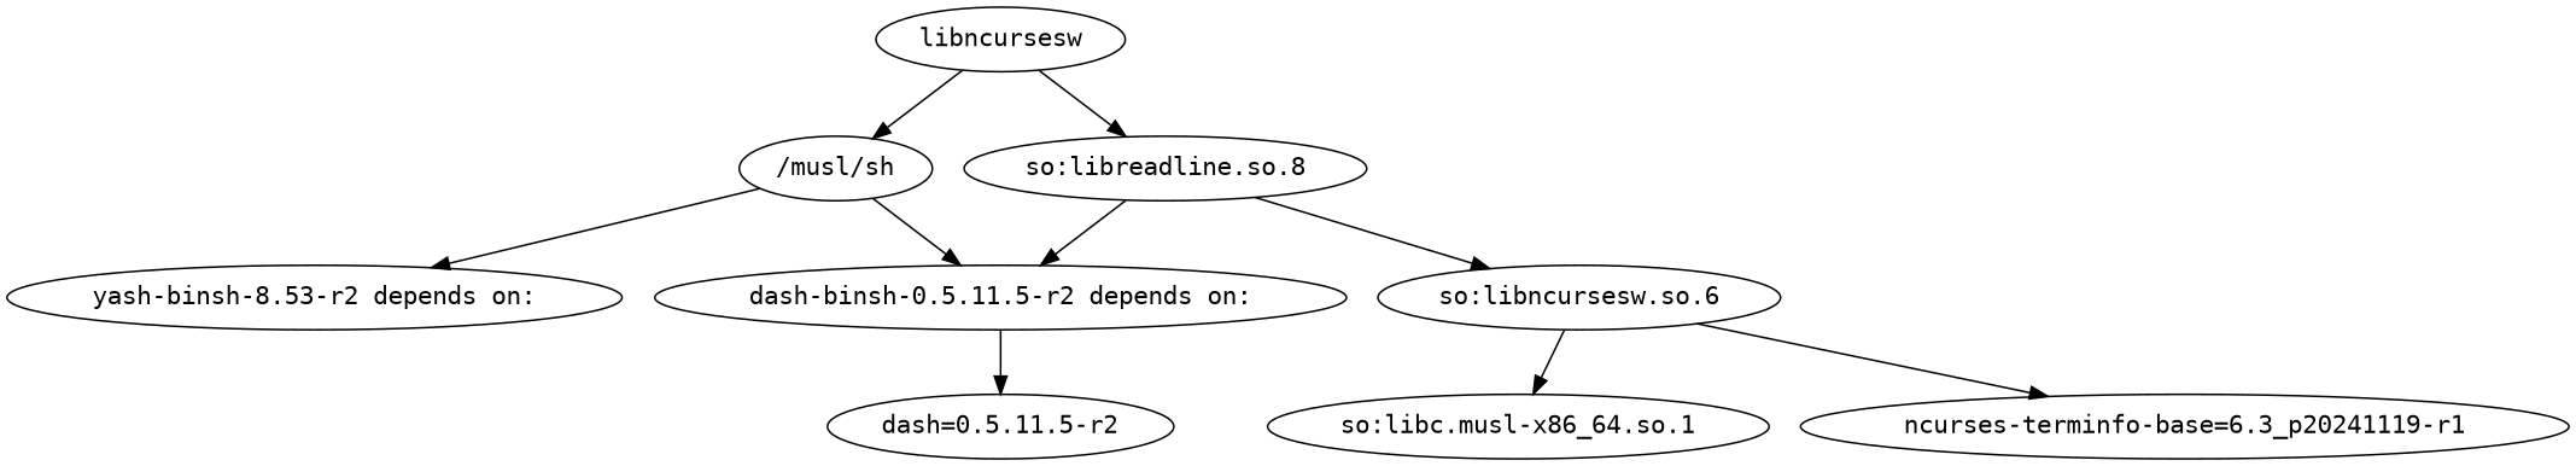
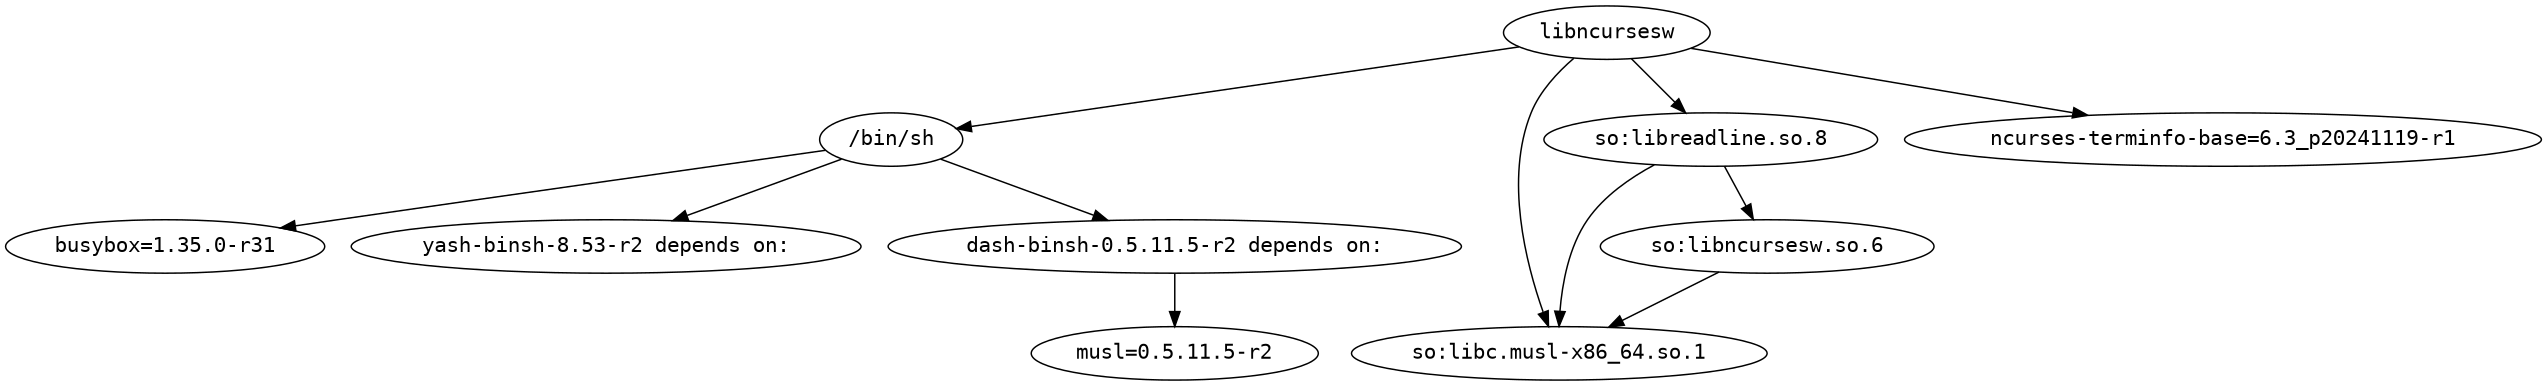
  digraph {
    fontname="DejaVu Sans Mono"
    node [fontname="DejaVu Sans Mono"]
    edge [fontname="DejaVu Sans Mono"]
    n1 [label=libncursesw]
-   "/bin/sh" [label="/musl/sh"]
+   "/bin/sh"
    "so:libc.musl-x86_64.so.1"
    "so:libreadline.so.8"
+   "busybox=1.35.0-r31"
    n6 [label="yash-binsh-8.53-r2 depends on:"]
    "dash-binsh-0.5.11.5-r2 depends on:"
    "so:libncursesw.so.6"
-   "dash=0.5.11.5-r2"
+   "dash=0.5.11.5-r2" [label="musl=0.5.11.5-r2"]
    n10 [label="ncurses-terminfo-base=6.3_p20241119-r1"]
    n1 -> "/bin/sh"
+   n1 -> "so:libc.musl-x86_64.so.1"
    n1 -> "so:libreadline.so.8"
+   "/bin/sh" -> "busybox=1.35.0-r31"
    "/bin/sh" -> n6
    "/bin/sh" -> "dash-binsh-0.5.11.5-r2 depends on:"
-   "so:libreadline.so.8" -> "dash-binsh-0.5.11.5-r2 depends on:"
+   "so:libreadline.so.8" -> "so:libc.musl-x86_64.so.1"
    "so:libreadline.so.8" -> "so:libncursesw.so.6"
    "dash-binsh-0.5.11.5-r2 depends on:" -> "dash=0.5.11.5-r2"
    "so:libncursesw.so.6" -> "so:libc.musl-x86_64.so.1"
-   "so:libncursesw.so.6" -> n10
+   n1 -> n10
  }
